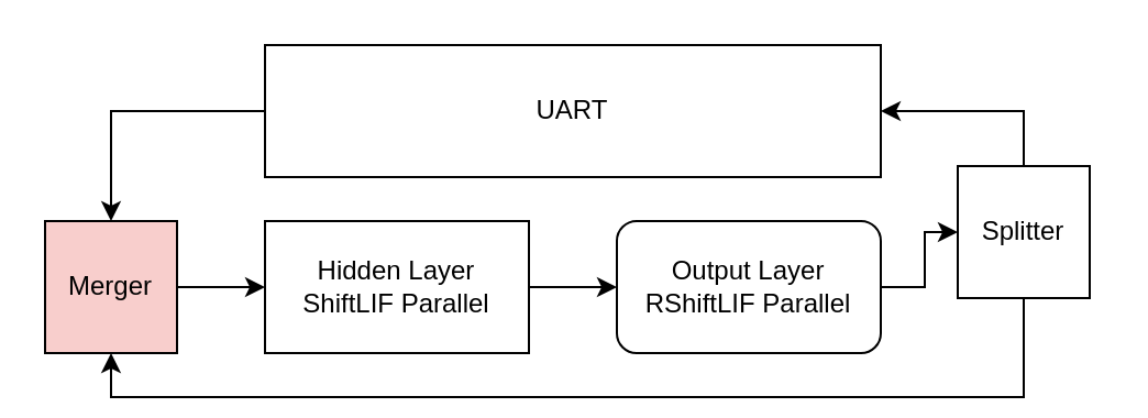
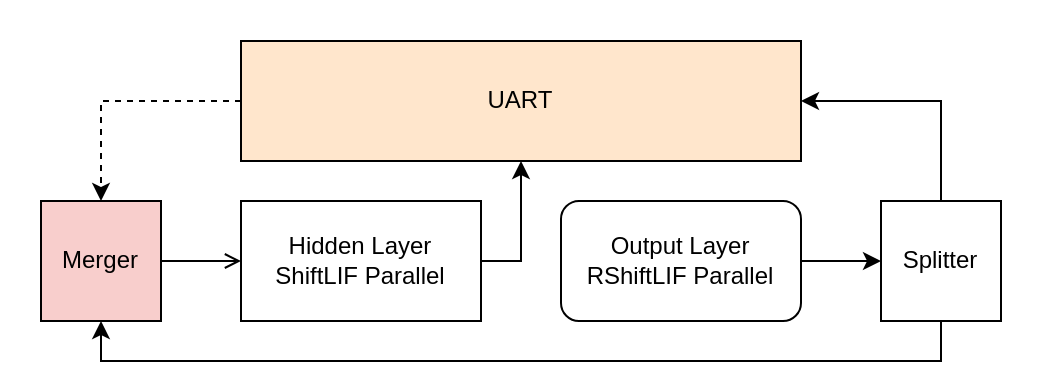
  <mxCell id="0" />
  <mxCell id="1" parent="0" />
- <mxCell id="2" style="edgeStyle=orthogonalEdgeStyle;rounded=0;orthogonalLoop=1;jettySize=auto;html=1;exitX=0;exitY=0.5;exitDx=0;exitDy=0;entryX=0.5;entryY=0;entryDx=0;entryDy=0;" edge="1" parent="1" source="3" target="7"><mxGeometry relative="1" as="geometry" /></mxCell>
- <mxCell id="3" value="UART" style="rounded=0;whiteSpace=wrap;html=1;" vertex="1" parent="1"><mxGeometry x="120" y="20" width="280" height="60" as="geometry" /></mxCell>
- <mxCell id="4" style="edgeStyle=orthogonalEdgeStyle;rounded=0;orthogonalLoop=1;jettySize=auto;html=1;exitX=1;exitY=0.5;exitDx=0;exitDy=0;entryX=0;entryY=0.5;entryDx=0;entryDy=0;" edge="1" parent="1" source="5" target="9"><mxGeometry relative="1" as="geometry" /></mxCell>
+ <mxCell id="2" style="edgeStyle=orthogonalEdgeStyle;rounded=0;orthogonalLoop=1;jettySize=auto;html=1;exitX=0;exitY=0.5;exitDx=0;exitDy=0;entryX=0.5;entryY=0;entryDx=0;entryDy=0;dashed=1;" edge="1" parent="1" source="3" target="7"><mxGeometry relative="1" as="geometry" /></mxCell>
+ <mxCell id="3" value="UART" style="rounded=0;whiteSpace=wrap;html=1;fillColor=#ffe6cc;" vertex="1" parent="1"><mxGeometry x="120" y="20" width="280" height="60" as="geometry" /></mxCell>
+ <mxCell id="4" style="edgeStyle=orthogonalEdgeStyle;rounded=0;orthogonalLoop=1;jettySize=auto;html=1;exitX=1;exitY=0.5;exitDx=0;exitDy=0;" edge="1" parent="1" source="5" target="3"><mxGeometry relative="1" as="geometry" /></mxCell>
  <mxCell id="5" value="Hidden Layer&lt;div&gt;ShiftLIF Parallel&lt;/div&gt;" style="rounded=0;whiteSpace=wrap;html=1;" vertex="1" parent="1"><mxGeometry x="120" y="100" width="120" height="60" as="geometry" /></mxCell>
- <mxCell id="6" style="edgeStyle=orthogonalEdgeStyle;rounded=0;orthogonalLoop=1;jettySize=auto;html=1;exitX=1;exitY=0.5;exitDx=0;exitDy=0;entryX=0;entryY=0.5;entryDx=0;entryDy=0;" edge="1" parent="1" source="7" target="5"><mxGeometry relative="1" as="geometry" /></mxCell>
+ <mxCell id="6" style="edgeStyle=orthogonalEdgeStyle;rounded=0;orthogonalLoop=1;jettySize=auto;html=1;exitX=1;exitY=0.5;exitDx=0;exitDy=0;entryX=0;entryY=0.5;entryDx=0;entryDy=0;endArrow=open;" edge="1" parent="1" source="7" target="5"><mxGeometry relative="1" as="geometry" /></mxCell>
  <mxCell id="7" value="Merger" style="rounded=0;whiteSpace=wrap;html=1;fillColor=#f8cecc;" vertex="1" parent="1"><mxGeometry x="20" y="100" width="60" height="60" as="geometry" /></mxCell>
  <mxCell id="8" style="edgeStyle=orthogonalEdgeStyle;rounded=0;orthogonalLoop=1;jettySize=auto;html=1;exitX=1;exitY=0.5;exitDx=0;exitDy=0;entryX=0;entryY=0.5;entryDx=0;entryDy=0;" edge="1" parent="1" source="9" target="12"><mxGeometry relative="1" as="geometry" /></mxCell>
  <mxCell id="9" value="Output Layer&lt;div&gt;RShiftLIF Parallel&lt;/div&gt;" style="whiteSpace=wrap;html=1;rounded=1;" vertex="1" parent="1"><mxGeometry x="280" y="100" width="120" height="60" as="geometry" /></mxCell>
  <mxCell id="10" style="edgeStyle=orthogonalEdgeStyle;rounded=0;orthogonalLoop=1;jettySize=auto;html=1;exitX=0.5;exitY=1;exitDx=0;exitDy=0;entryX=0.5;entryY=1;entryDx=0;entryDy=0;" edge="1" parent="1" source="12" target="7"><mxGeometry relative="1" as="geometry" /></mxCell>
  <mxCell id="11" style="edgeStyle=orthogonalEdgeStyle;rounded=0;orthogonalLoop=1;jettySize=auto;html=1;exitX=0.5;exitY=0;exitDx=0;exitDy=0;entryX=1;entryY=0.5;entryDx=0;entryDy=0;" edge="1" parent="1" source="12" target="3"><mxGeometry relative="1" as="geometry" /></mxCell>
- <mxCell id="12" value="Splitter" style="rounded=0;whiteSpace=wrap;html=1;" vertex="1" parent="1"><mxGeometry x="435" y="75" width="60" height="60" as="geometry" /></mxCell>
+ <mxCell id="12" value="Splitter" style="rounded=0;whiteSpace=wrap;html=1;" vertex="1" parent="1"><mxGeometry x="440" y="100" width="60" height="60" as="geometry" /></mxCell>
